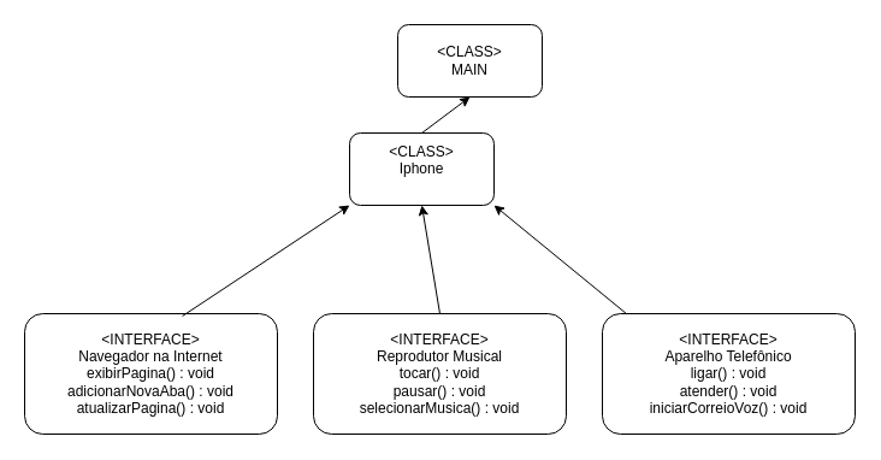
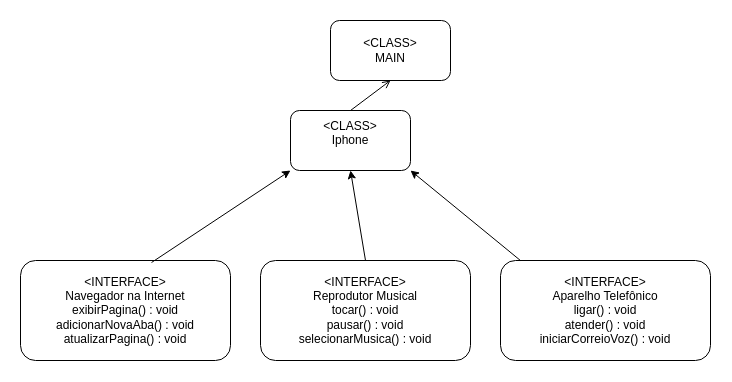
  <mxCell id="0" />
  <mxCell id="1" parent="0" />
  <mxCell id="2" value="&lt;div&gt;&amp;lt;INTERFACE&amp;gt;&lt;/div&gt;Reprodutor Musical&lt;div&gt;tocar() : void&lt;/div&gt;&lt;div&gt;pausar() : void&lt;/div&gt;&lt;div&gt;selecionarMusica() : void&lt;/div&gt;" style="rounded=1;whiteSpace=wrap;html=1;" parent="1" vertex="1"><mxGeometry x="260" y="260" width="210" height="100" as="geometry" /></mxCell>
  <mxCell id="3" value="&lt;div&gt;&amp;lt;INTERFACE&amp;gt;&lt;/div&gt;Aparelho Telefônico&lt;div&gt;ligar() : void&lt;/div&gt;&lt;div&gt;atender() : void&lt;/div&gt;&lt;div&gt;iniciarCorreioVoz() : void&lt;/div&gt;" style="rounded=1;whiteSpace=wrap;html=1;" parent="1" vertex="1"><mxGeometry x="500" y="260" width="210" height="100" as="geometry" /></mxCell>
  <mxCell id="4" value="&lt;div&gt;&amp;lt;INTERFACE&amp;gt;&lt;/div&gt;Navegador na Internet&lt;br&gt;&lt;div&gt;&lt;div&gt;exibirPagina() : void&lt;/div&gt;&lt;div&gt;adicionarNovaAba() : void&lt;/div&gt;&lt;div&gt;atualizarPagina() : void&lt;/div&gt;&lt;/div&gt;" style="rounded=1;whiteSpace=wrap;html=1;" parent="1" vertex="1"><mxGeometry x="20" y="260" width="210" height="100" as="geometry" /></mxCell>
  <mxCell id="5" value="&amp;lt;CLASS&amp;gt;&lt;div&gt;Iphone&lt;/div&gt;&lt;div&gt;&lt;br&gt;&lt;/div&gt;" style="rounded=1;whiteSpace=wrap;html=1;" parent="1" vertex="1"><mxGeometry x="290" y="110" width="120" height="60" as="geometry" /></mxCell>
  <mxCell id="6" value="" style="endArrow=classic;html=1;rounded=0;entryX=0;entryY=1;entryDx=0;entryDy=0;exitX=0.624;exitY=0.02;exitDx=0;exitDy=0;exitPerimeter=0;" parent="1" source="4" target="5" edge="1"><mxGeometry width="50" height="50" relative="1" as="geometry"><mxPoint x="240" y="170" as="sourcePoint" /><mxPoint x="290" y="120" as="targetPoint" /><Array as="points" /></mxGeometry></mxCell>
  <mxCell id="7" value="" style="endArrow=classic;html=1;rounded=0;entryX=0.5;entryY=1;entryDx=0;entryDy=0;exitX=0.5;exitY=0;exitDx=0;exitDy=0;" parent="1" source="2" target="5" edge="1"><mxGeometry width="50" height="50" relative="1" as="geometry"><mxPoint x="250" y="180" as="sourcePoint" /><mxPoint x="315" y="110" as="targetPoint" /><Array as="points" /></mxGeometry></mxCell>
  <mxCell id="8" value="" style="endArrow=classic;html=1;rounded=0;entryX=1;entryY=1;entryDx=0;entryDy=0;exitX=0.095;exitY=0;exitDx=0;exitDy=0;exitPerimeter=0;" parent="1" source="3" target="5" edge="1"><mxGeometry width="50" height="50" relative="1" as="geometry"><mxPoint x="260" y="190" as="sourcePoint" /><mxPoint x="325" y="120" as="targetPoint" /><Array as="points" /></mxGeometry></mxCell>
  <mxCell id="9" value="&lt;div&gt;&amp;lt;CLASS&amp;gt;&lt;/div&gt;MAIN" style="rounded=1;whiteSpace=wrap;html=1;" parent="1" vertex="1"><mxGeometry x="330" y="20" width="120" height="60" as="geometry" /></mxCell>
- <mxCell id="10" value="" style="endArrow=classic;html=1;rounded=0;entryX=0.5;entryY=1;entryDx=0;entryDy=0;exitX=0.5;exitY=0;exitDx=0;exitDy=0;" parent="1" source="5" target="9" edge="1"><mxGeometry width="50" height="50" relative="1" as="geometry"><mxPoint x="270" y="200" as="sourcePoint" /><mxPoint x="335" y="130" as="targetPoint" /><Array as="points" /></mxGeometry></mxCell>
+ <mxCell id="10" value="" style="endArrow=open;html=1;rounded=0;entryX=0.5;entryY=1;entryDx=0;entryDy=0;exitX=0.5;exitY=0;exitDx=0;exitDy=0;" parent="1" source="5" target="9" edge="1"><mxGeometry width="50" height="50" relative="1" as="geometry"><mxPoint x="270" y="200" as="sourcePoint" /><mxPoint x="335" y="130" as="targetPoint" /><Array as="points" /></mxGeometry></mxCell>
